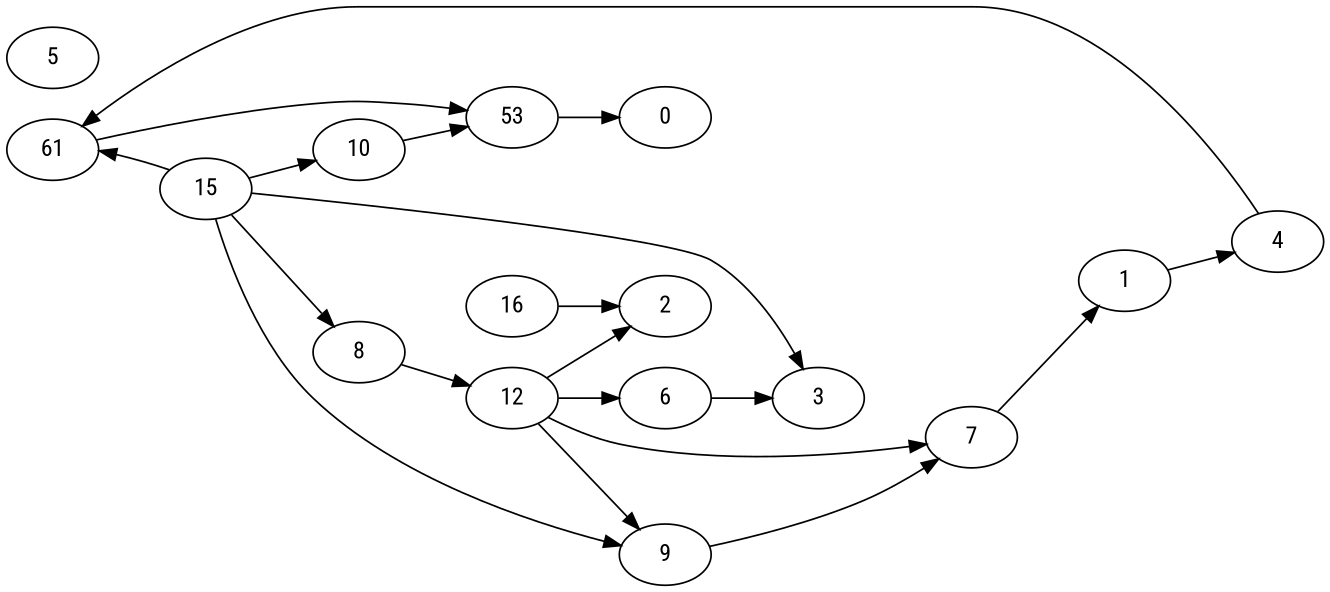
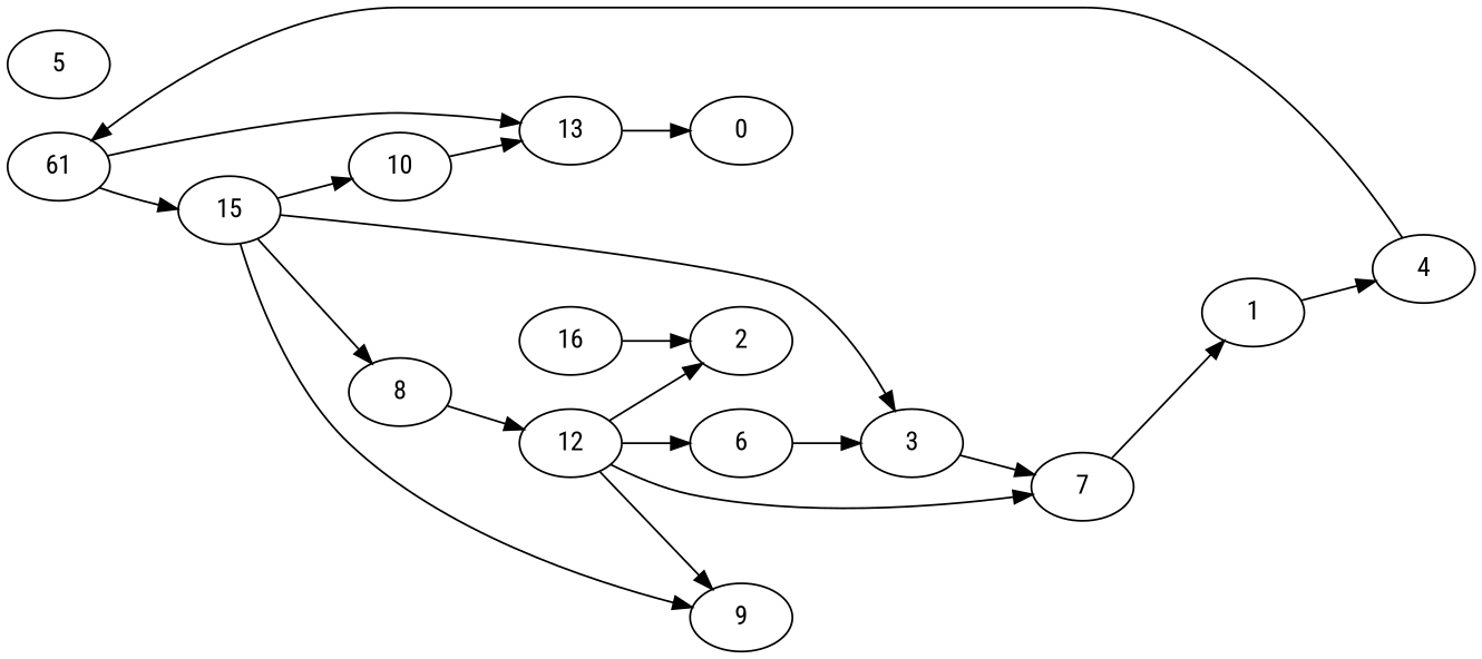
  digraph {
    Name="testing-node5-edge10"
    fontname="Roboto Condensed"
    rankdir=LR
    node [Weight=6 fontname="Roboto Condensed"]
    edge [Weight=5 fontname="Roboto Condensed"]
    0 [Weight=8]
    16
    2
    1 [Weight=1]
    4
    n6 [Weight=9 label=61]
    7 [Weight=8]
    3
    10 [Weight=5]
-   13 [Weight=1 label=53]
+   13 [Weight=1]
    5 [Weight=3]
    6 [Weight=3]
    8 [Weight=5]
    12
    9 [Weight=1]
    15 [Weight=7]
    16 -> 2 [Weight=8]
    1 -> 4 [Weight=2]
    4 -> n6 [Weight=3]
    n6 -> 13
    7 -> 1 [Weight=6]
-   9 -> 7 [Weight=4]
+   3 -> 7 [Weight=4]
    10 -> 13
    13 -> 0
    6 -> 3 [Weight=7]
    8 -> 12
    12 -> 2 [Weight=4]
    12 -> 7 [Weight=9]
    12 -> 6 [Weight=6]
    12 -> 9 [Weight=8]
-   15 -> n6 [Weight=6]
+   n6 -> 15 [Weight=6]
    15 -> 3 [Weight=1]
    15 -> 10 [Weight=4]
    15 -> 8 [Weight=6]
    15 -> 9
  }
